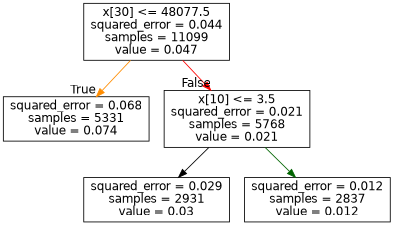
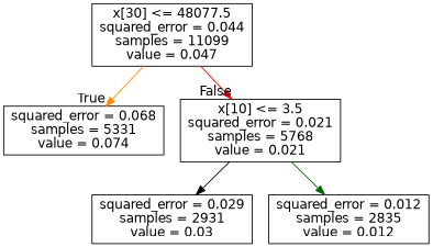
  digraph {
    node [fontname=helvetica shape=box]
    edge [fontname=helvetica]
    n1 [label="x[30] <= 48077.5\nsquared_error = 0.044\nsamples = 11099\nvalue = 0.047"]
    n2 [label="squared_error = 0.068\nsamples = 5331\nvalue = 0.074"]
    n3 [label="x[10] <= 3.5\nsquared_error = 0.021\nsamples = 5768\nvalue = 0.021"]
    n4 [label="squared_error = 0.029\nsamples = 2931\nvalue = 0.03"]
-   n5 [label="squared_error = 0.012\nsamples = 2837\nvalue = 0.012"]
+   n5 [label="squared_error = 0.012\nsamples = 2835\nvalue = 0.012"]
    n1 -> n2 [headlabel=True labelangle=45 labeldistance=2.5 color=darkorange]
    n1 -> n3 [headlabel=False labelangle=-45 labeldistance=2.5 color=red]
    n3 -> n4 [color=black]
    n3 -> n5 [color=darkgreen]
  }
